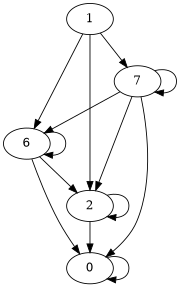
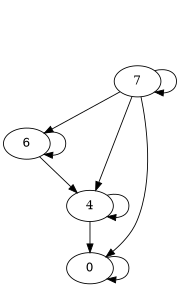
  digraph {
-   1
-   4 [label=2]
+   4
    n3 [label=6]
    n4 [label=7]
    0
-   1 -> 4
-   1 -> n3
-   1 -> n4
    4 -> 4
    4 -> 0
    n3 -> 4
    n3 -> n3
-   n3 -> 0
    n4 -> 4
    n4 -> n3
    n4 -> n4
    n4 -> 0
    0 -> 0
  }
